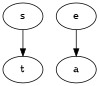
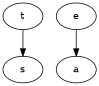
  digraph {
    s
    t
    e
    a
-   s -> t
+   t -> s
    e -> a
  }
